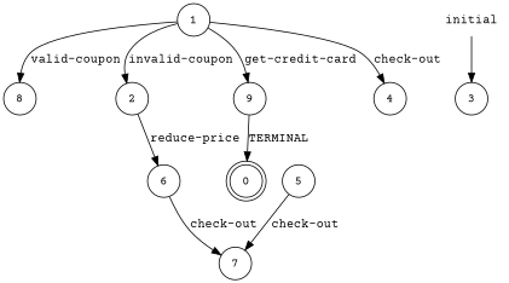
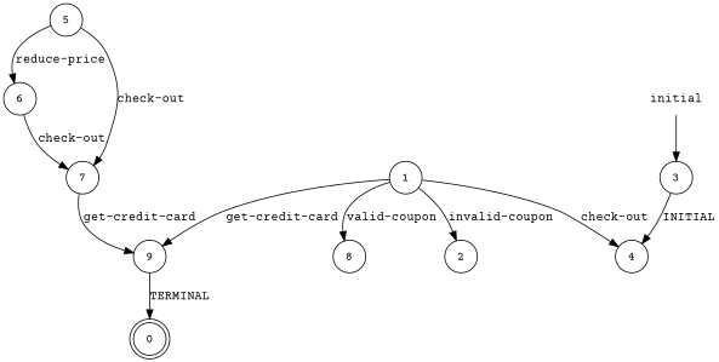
  digraph {
    fontname="Courier Prime"
    node [fontname="Courier Prime" shape=circle]
    edge [fontname="Courier Prime"]
    0 [shape=doublecircle]
    1
    8
    2
    9
    4
    6
    5
    7
    3
    initial [shape=plaintext]
    1 -> 8 [label="valid-coupon"]
    1 -> 2 [label="invalid-coupon"]
    1 -> 9 [label="get-credit-card"]
    1 -> 4 [label="check-out"]
-   2 -> 6 [label="reduce-price"]
+   5 -> 6 [label="reduce-price"]
    9 -> 0 [label=TERMINAL]
    6 -> 7 [label="check-out"]
    5 -> 7 [label="check-out"]
+   7 -> 9 [label="get-credit-card"]
+   3 -> 4 [label=INITIAL]
    initial -> 3
  }
